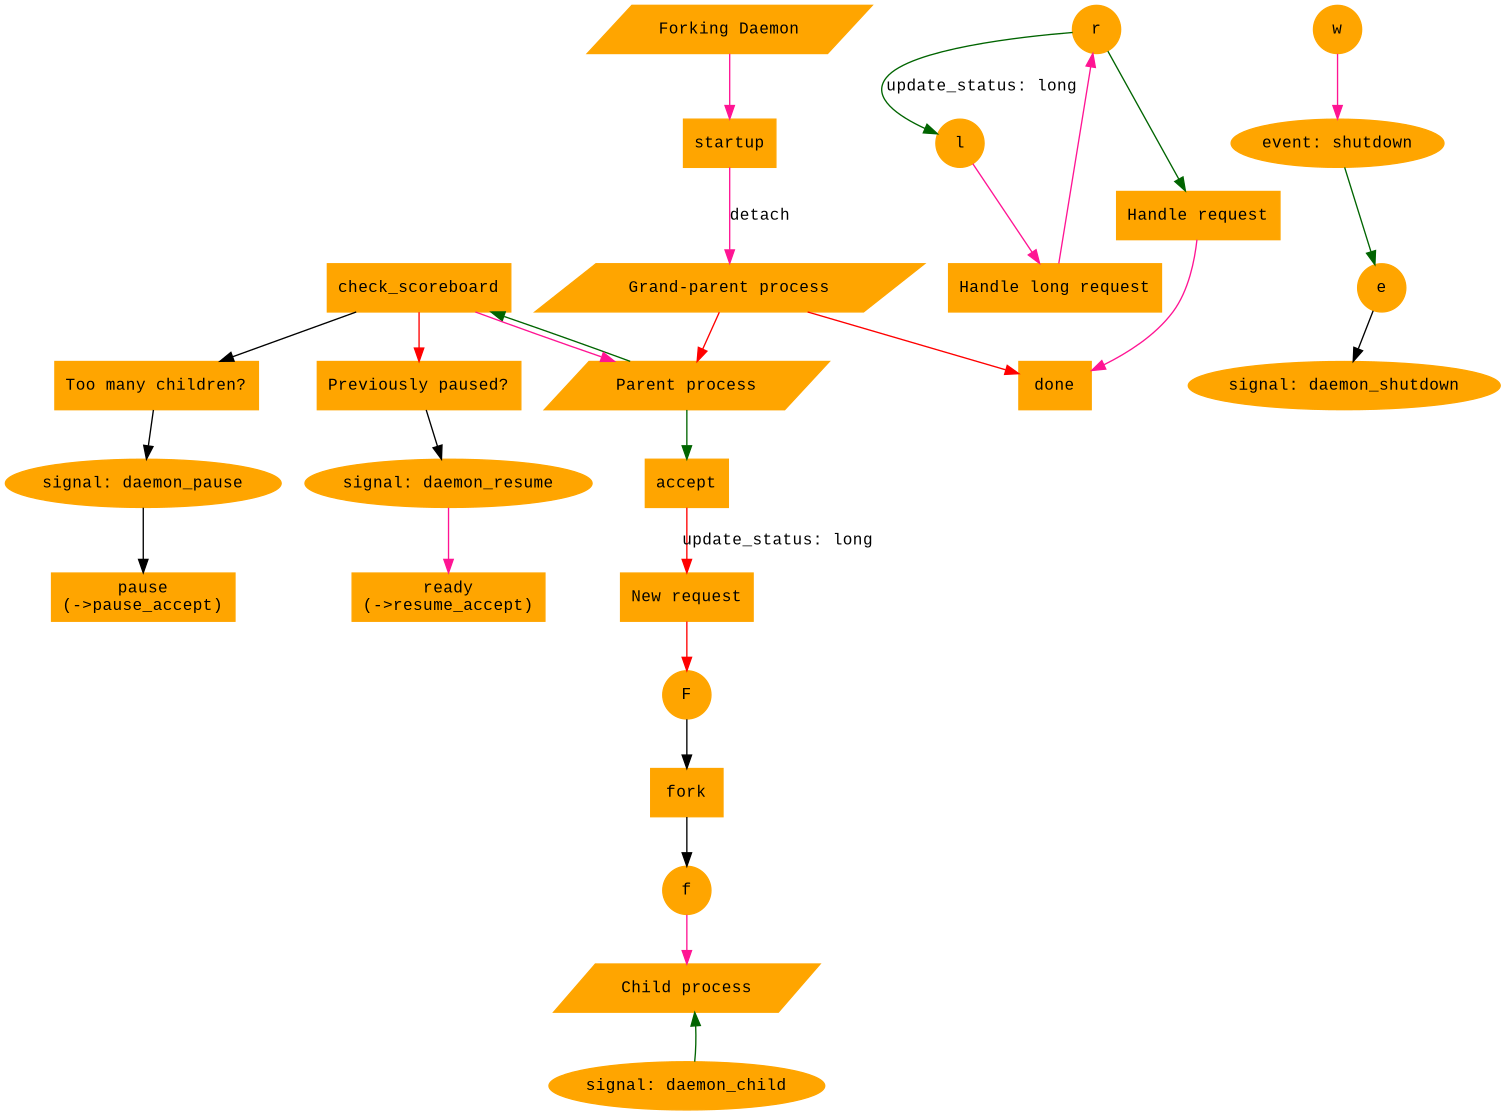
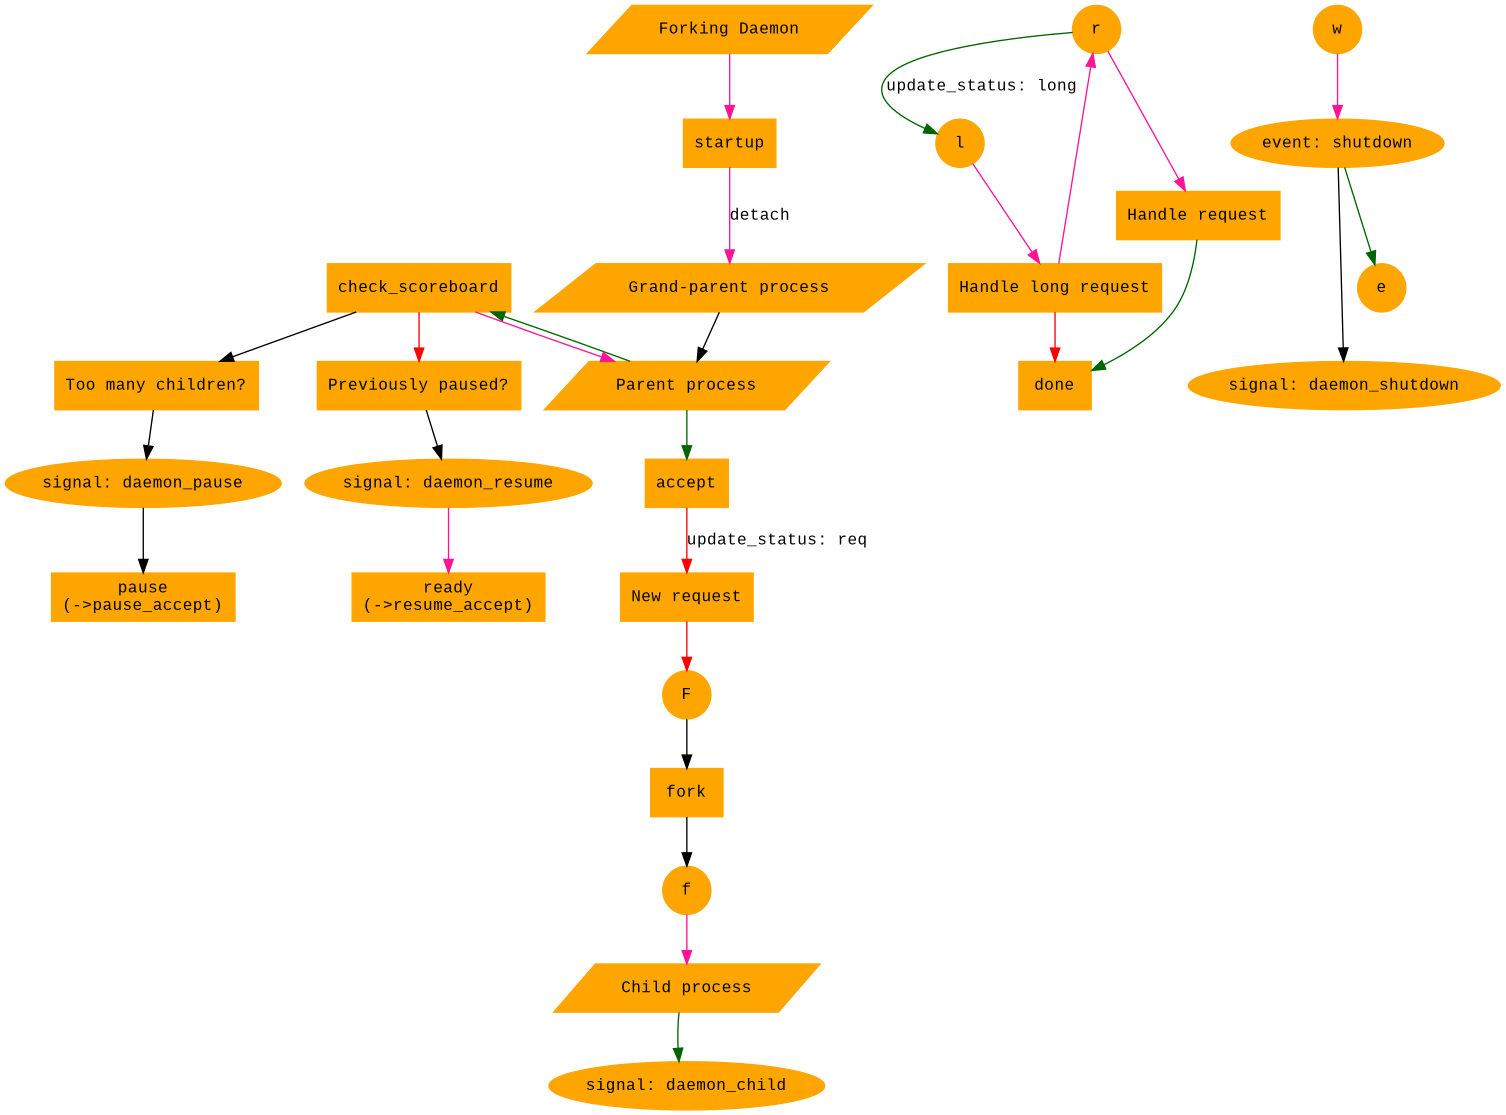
  digraph {
    fontname="Liberation Mono"
    fontsize=12
    rankdir=TB
    node [color=orange fontname="Liberation Mono" fontsize=12 shape=box style=filled sides=4 skew=.4]
    edge [color=deeppink decorate=0 fontname="Liberation Mono" fontsize=12 weight=10]
    n1 [label="signal: daemon_pause" shape=ellipse sides="" skew=""]
    n2 [label="pause\n(->pause_accept)"]
    n3 [label="signal: daemon_child" shape=ellipse sides="" skew=""]
    n4 [label=r shape=circle]
    n5 [label=l shape=circle]
    n6 [label="Handle request"]
    n7 [label="signal: daemon_resume" shape=ellipse sides="" skew=""]
    n8 [label="ready\n(->resume_accept)"]
    n9 [label="signal: daemon_shutdown" shape=ellipse sides="" skew=""]
    n10 [label="event: shutdown" shape=ellipse sides="" skew=""]
    n11 [label=e shape=circle]
    n12 [label="Forking Daemon" shape=polygon]
    startup
    n14 [label="Grand-parent process" shape=polygon]
    n15 [label="Parent process" shape=polygon]
    check_scoreboard
    accept
    n18 [label="Too many children?"]
    n19 [label="Previously paused?"]
    n20 [label="New request"]
    n21 [label="Child process" shape=polygon]
    n22 [label=w shape=circle]
    n23 [label=f shape=circle]
    n24 [label=F shape=circle]
    fork
    n26 [label="Handle long request"]
    done
    n1 -> n2 [color=black]
    n4 -> n5 [color=darkgreen label="update_status: long"]
-   n4 -> n6 [color=darkgreen]
+   n4 -> n6
    n5 -> n26
-   n6 -> done
+   n6 -> done [color=darkgreen]
    n7 -> n8
-   n11 -> n9 [color=black]
+   n10 -> n9 [color=black]
    n10 -> n11 [color=darkgreen]
    n12 -> startup
    startup -> n14 [label=detach]
-   n14 -> n15 [color=red]
+   n14 -> n15 [color=black]
    n15 -> check_scoreboard [color=darkgreen]
    n15 -> accept [color=darkgreen]
    check_scoreboard -> n15
    check_scoreboard -> n18 [color=black]
    check_scoreboard -> n19 [color=red]
-   accept -> n20 [color=red label="update_status: long"]
+   accept -> n20 [color=red label="update_status: req"]
    n18 -> n1 [color=black]
    n19 -> n7 [color=black]
    n20 -> n24 [color=red]
-   n3 -> n21 [color=darkgreen]
+   n21 -> n3 [color=darkgreen]
    n22 -> n10
    n23 -> n21
    n24 -> fork [color=black]
    fork -> n23 [color=black]
    n26 -> n4
-   n14 -> done [color=red]
+   n26 -> done [color=red]
  }
